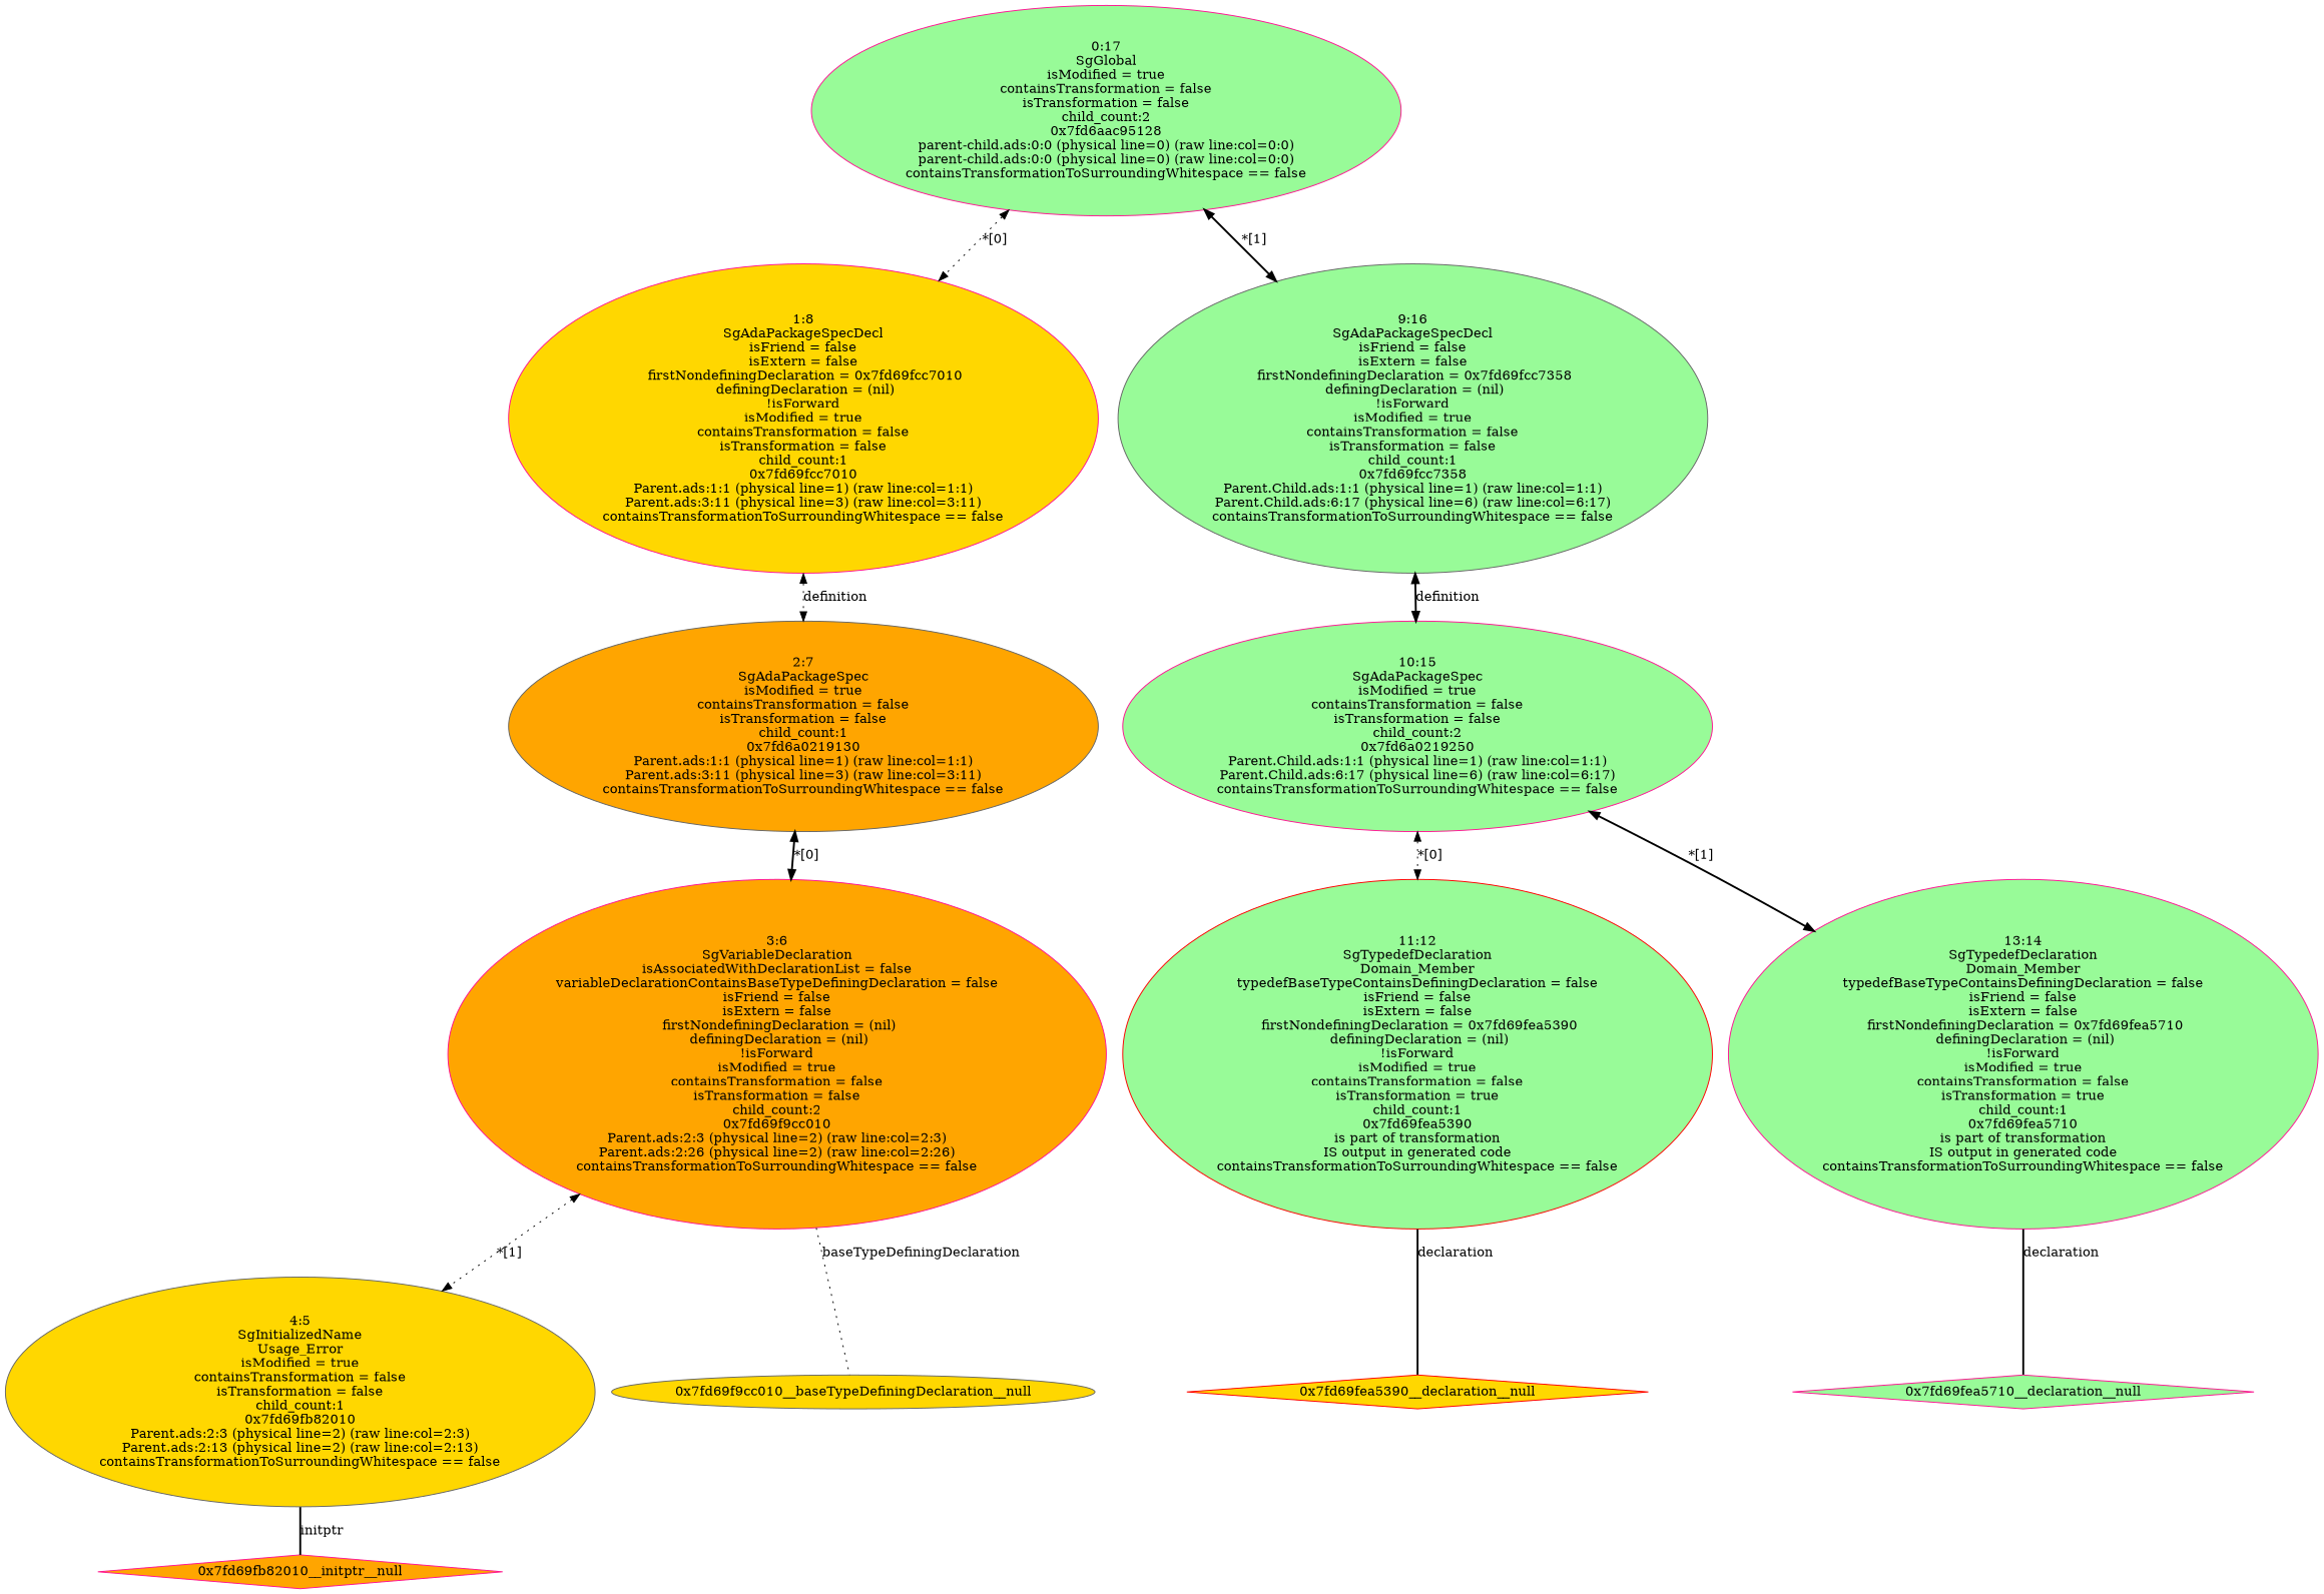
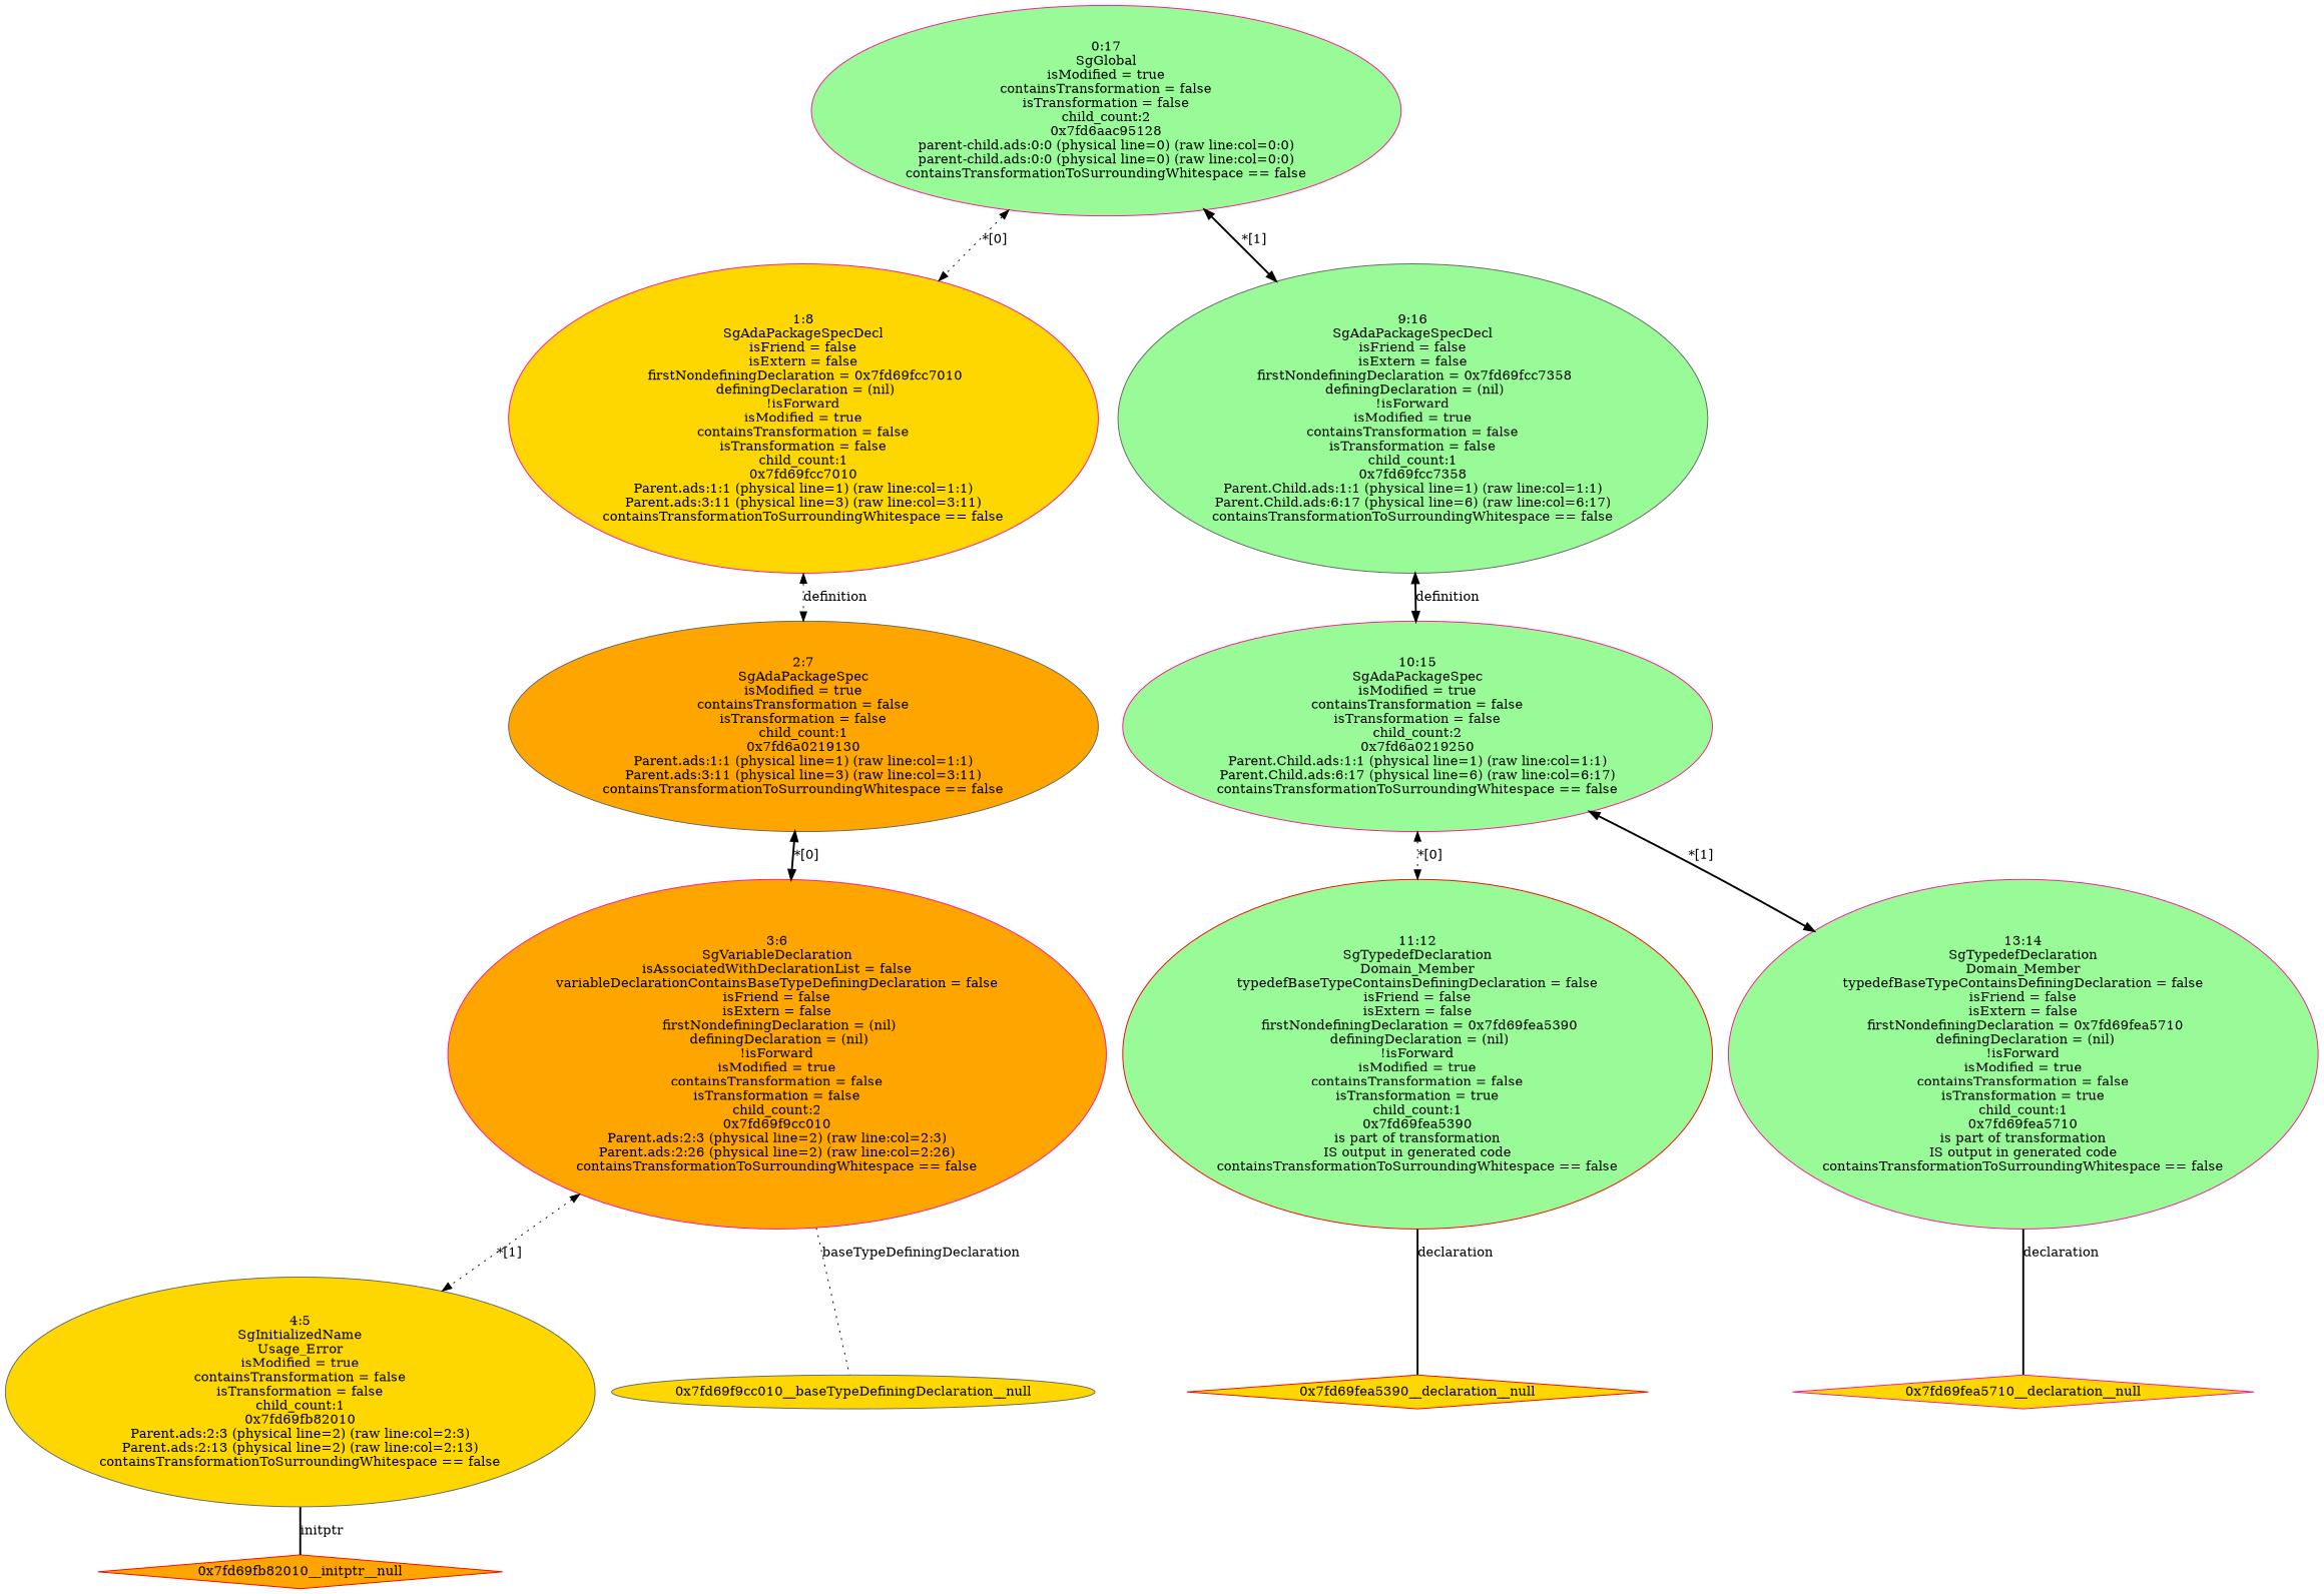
  digraph {
    node [color=deeppink fillcolor=palegreen style=filled]
    edge [dir=both style=bold]
    n1 [color=gray40 fillcolor=gold label="4:5\nSgInitializedName\nUsage_Error\nisModified = true\ncontainsTransformation = false\nisTransformation = false\nchild_count:1\n0x7fd69fb82010\nParent.ads:2:3 (physical line=2) (raw line:col=2:3)\nParent.ads:2:13 (physical line=2) (raw line:col=2:13)\ncontainsTransformationToSurroundingWhitespace == false\n"]
-   "0x7fd69fb82010__initptr__null" [fillcolor=orange shape=diamond]
+   "0x7fd69fb82010__initptr__null" [color=red fillcolor=orange shape=diamond]
    n3 [fillcolor=orange label="3:6\nSgVariableDeclaration\n isAssociatedWithDeclarationList = false \n variableDeclarationContainsBaseTypeDefiningDeclaration = false \n isFriend = false \n isExtern = false \n firstNondefiningDeclaration = (nil)\n definingDeclaration = (nil)\n!isForward\nisModified = true\ncontainsTransformation = false\nisTransformation = false\nchild_count:2\n0x7fd69f9cc010\nParent.ads:2:3 (physical line=2) (raw line:col=2:3)\nParent.ads:2:26 (physical line=2) (raw line:col=2:26)\ncontainsTransformationToSurroundingWhitespace == false\n"]
    "0x7fd69f9cc010__baseTypeDefiningDeclaration__null" [color=gray40 fillcolor=gold shape=ellipse]
    n5 [color=gray40 fillcolor=orange label="2:7\nSgAdaPackageSpec\nisModified = true\ncontainsTransformation = false\nisTransformation = false\nchild_count:1\n0x7fd6a0219130\nParent.ads:1:1 (physical line=1) (raw line:col=1:1)\nParent.ads:3:11 (physical line=3) (raw line:col=3:11)\ncontainsTransformationToSurroundingWhitespace == false\n"]
    n6 [fillcolor=gold label="1:8\nSgAdaPackageSpecDecl\n isFriend = false \n isExtern = false \n firstNondefiningDeclaration = 0x7fd69fcc7010\n definingDeclaration = (nil)\n!isForward\nisModified = true\ncontainsTransformation = false\nisTransformation = false\nchild_count:1\n0x7fd69fcc7010\nParent.ads:1:1 (physical line=1) (raw line:col=1:1)\nParent.ads:3:11 (physical line=3) (raw line:col=3:11)\ncontainsTransformationToSurroundingWhitespace == false\n"]
    n7 [color=red label="11:12\nSgTypedefDeclaration\nDomain_Member\n typedefBaseTypeContainsDefiningDeclaration = false \n isFriend = false \n isExtern = false \n firstNondefiningDeclaration = 0x7fd69fea5390\n definingDeclaration = (nil)\n!isForward\nisModified = true\ncontainsTransformation = false\nisTransformation = true\nchild_count:1\n0x7fd69fea5390\nis part of transformation\nIS output in generated code\ncontainsTransformationToSurroundingWhitespace == false\n"]
    "0x7fd69fea5390__declaration__null" [color=red fillcolor=gold shape=diamond]
    n9 [label="13:14\nSgTypedefDeclaration\nDomain_Member\n typedefBaseTypeContainsDefiningDeclaration = false \n isFriend = false \n isExtern = false \n firstNondefiningDeclaration = 0x7fd69fea5710\n definingDeclaration = (nil)\n!isForward\nisModified = true\ncontainsTransformation = false\nisTransformation = true\nchild_count:1\n0x7fd69fea5710\nis part of transformation\nIS output in generated code\ncontainsTransformationToSurroundingWhitespace == false\n"]
-   "0x7fd69fea5710__declaration__null" [shape=diamond]
+   "0x7fd69fea5710__declaration__null" [fillcolor=gold shape=diamond]
    n11 [label="10:15\nSgAdaPackageSpec\nisModified = true\ncontainsTransformation = false\nisTransformation = false\nchild_count:2\n0x7fd6a0219250\nParent.Child.ads:1:1 (physical line=1) (raw line:col=1:1)\nParent.Child.ads:6:17 (physical line=6) (raw line:col=6:17)\ncontainsTransformationToSurroundingWhitespace == false\n"]
    n12 [color=gray40 label="9:16\nSgAdaPackageSpecDecl\n isFriend = false \n isExtern = false \n firstNondefiningDeclaration = 0x7fd69fcc7358\n definingDeclaration = (nil)\n!isForward\nisModified = true\ncontainsTransformation = false\nisTransformation = false\nchild_count:1\n0x7fd69fcc7358\nParent.Child.ads:1:1 (physical line=1) (raw line:col=1:1)\nParent.Child.ads:6:17 (physical line=6) (raw line:col=6:17)\ncontainsTransformationToSurroundingWhitespace == false\n"]
    n13 [label="0:17\nSgGlobal\nisModified = true\ncontainsTransformation = false\nisTransformation = false\nchild_count:2\n0x7fd6aac95128\nparent-child.ads:0:0 (physical line=0) (raw line:col=0:0)\nparent-child.ads:0:0 (physical line=0) (raw line:col=0:0)\ncontainsTransformationToSurroundingWhitespace == false\n"]
    n1 -> "0x7fd69fb82010__initptr__null" [dir=none label=initptr]
    n3 -> n1 [label="*[1]" style=dotted]
    n3 -> "0x7fd69f9cc010__baseTypeDefiningDeclaration__null" [dir=none label=baseTypeDefiningDeclaration style=dotted]
    n5 -> n3 [label="*[0]"]
    n6 -> n5 [label=definition style=dotted]
    n7 -> "0x7fd69fea5390__declaration__null" [dir=none label=declaration]
    n9 -> "0x7fd69fea5710__declaration__null" [dir=none label=declaration]
    n11 -> n7 [label="*[0]" style=dotted]
    n11 -> n9 [label="*[1]"]
    n12 -> n11 [label=definition]
    n13 -> n6 [label="*[0]" style=dotted]
    n13 -> n12 [label="*[1]"]
  }
